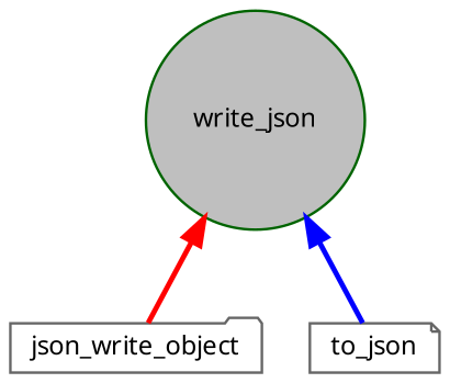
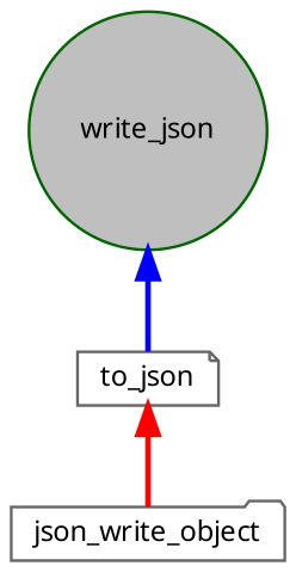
  digraph {
    fontname="Noto Sans"
    rankdir=TB
    node [color=gray40 fillcolor=white fontname="Noto Sans" fontsize=10 style=filled]
    edge [dir=back fontname="Noto Sans" fontsize=10 labelfontname=Helvetica labelfontsize=10 style=bold]
    n1 [color=darkgreen fillcolor=grey75 fontcolor=black height=0.2 label=write_json shape=circle width=0.4]
    n2 [height=0.2 label=json_write_object shape=folder width=0.4]
    n3 [height=0.2 label=to_json shape=note width=0.4]
-   n1 -> n2 [color=red]
+   n3 -> n2 [color=red]
    n1 -> n3 [color=blue]
  }
